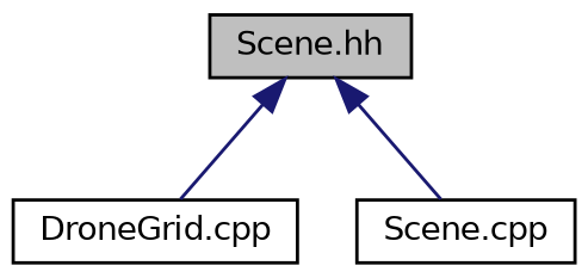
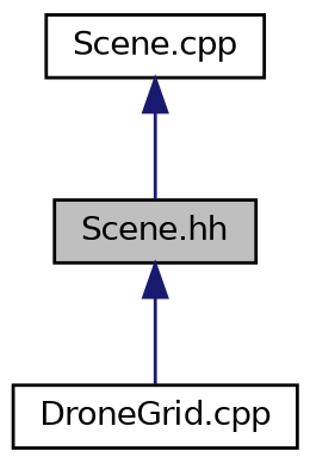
  digraph {
    node [color=black fillcolor=white fontname=Helvetica fontsize=10 shape=record style=filled]
    edge [color=midnightblue dir=back fontname=Helvetica fontsize=10 labelfontname=Helvetica labelfontsize=10 style=solid]
    n1 [fillcolor=grey75 fontcolor=black height=0.2 label="Scene.hh" width=0.4]
    n2 [height=0.2 label="DroneGrid.cpp" width=0.4]
    n3 [height=0.2 label="Scene.cpp" width=0.4]
    n1 -> n2
-   n1 -> n3
+   n3 -> n1
  }
